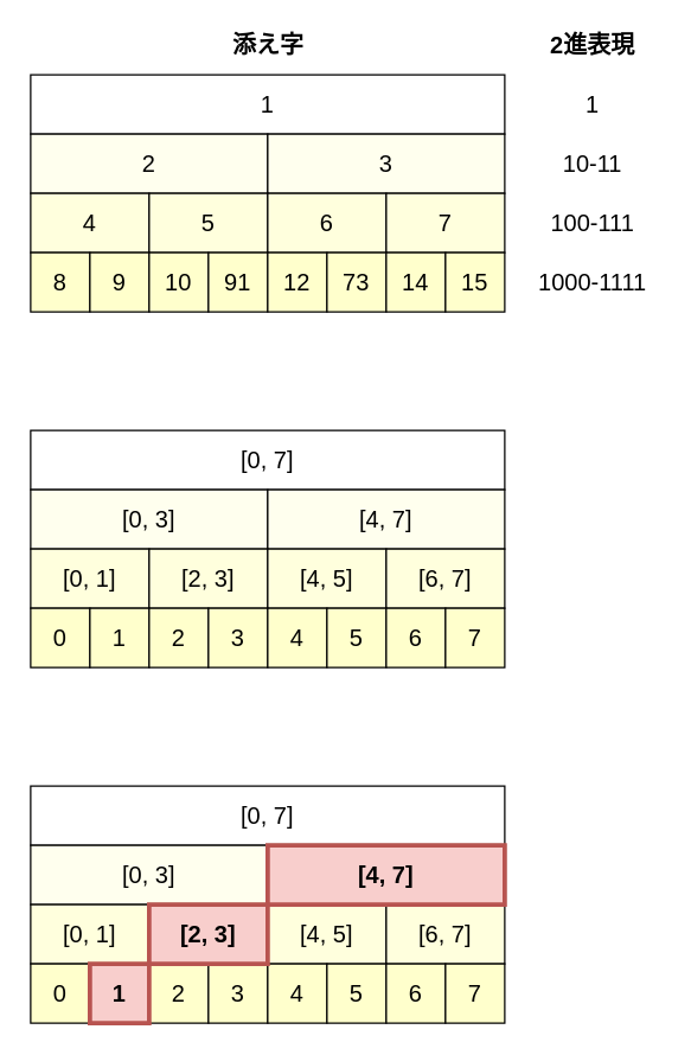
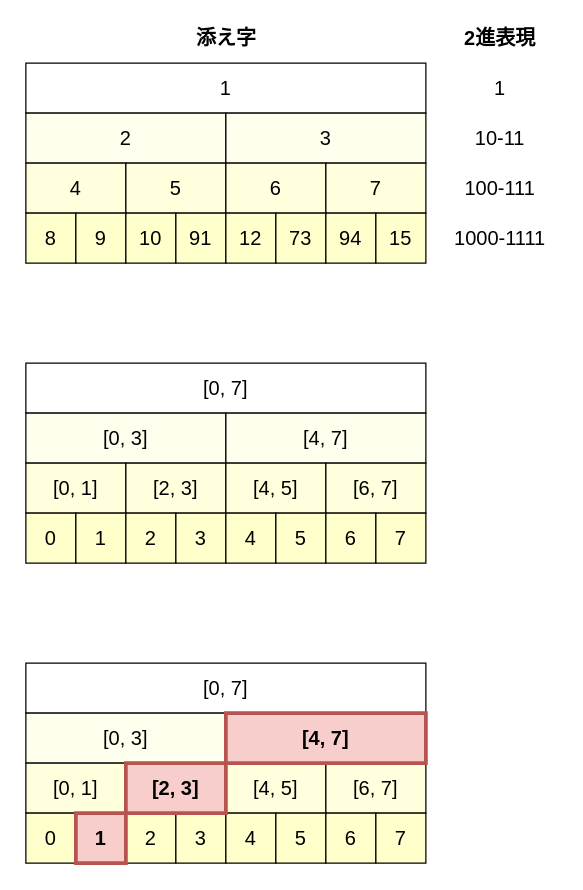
  <mxCell id="0" />
  <mxCell id="1" parent="0" />
  <mxCell id="2" value="" style="group" vertex="1" connectable="0" parent="1"><mxGeometry x="20" y="50" width="320" height="160" as="geometry" /></mxCell>
  <mxCell id="3" value="1" style="rounded=0;whiteSpace=wrap;html=1;fontSize=16;" vertex="1" parent="2"><mxGeometry width="320" height="40" as="geometry" /></mxCell>
  <mxCell id="4" value="2" style="rounded=0;whiteSpace=wrap;html=1;fontSize=16;fillColor=#ffffee;" vertex="1" parent="2"><mxGeometry y="40" width="160" height="40" as="geometry" /></mxCell>
  <mxCell id="5" value="3" style="rounded=0;whiteSpace=wrap;html=1;fontSize=16;fillColor=#ffffee;" vertex="1" parent="2"><mxGeometry x="160" y="40" width="160" height="40" as="geometry" /></mxCell>
  <mxCell id="6" value="4" style="rounded=0;whiteSpace=wrap;html=1;fontSize=16;fillColor=#FFFFdd;" vertex="1" parent="2"><mxGeometry y="80" width="80" height="40" as="geometry" /></mxCell>
  <mxCell id="7" value="5" style="rounded=0;whiteSpace=wrap;html=1;fontSize=16;fillColor=#FFFFdd;" vertex="1" parent="2"><mxGeometry x="80" y="80" width="80" height="40" as="geometry" /></mxCell>
  <mxCell id="8" value="6" style="rounded=0;whiteSpace=wrap;html=1;fontSize=16;fillColor=#FFFFdd;" vertex="1" parent="2"><mxGeometry x="160" y="80" width="80" height="40" as="geometry" /></mxCell>
  <mxCell id="9" value="7" style="rounded=0;whiteSpace=wrap;html=1;fontSize=16;fillColor=#FFFFdd;" vertex="1" parent="2"><mxGeometry x="240" y="80" width="80" height="40" as="geometry" /></mxCell>
  <mxCell id="10" value="8" style="rounded=0;whiteSpace=wrap;html=1;fontSize=16;fillColor=#FFFFcc;" vertex="1" parent="2"><mxGeometry y="120" width="40" height="40" as="geometry" /></mxCell>
  <mxCell id="11" value="9" style="rounded=0;whiteSpace=wrap;html=1;fontSize=16;fillColor=#FFFFcc;" vertex="1" parent="2"><mxGeometry x="40" y="120" width="40" height="40" as="geometry" /></mxCell>
  <mxCell id="12" value="10" style="rounded=0;whiteSpace=wrap;html=1;fontSize=16;fillColor=#FFFFcc;" vertex="1" parent="2"><mxGeometry x="80" y="120" width="40" height="40" as="geometry" /></mxCell>
  <mxCell id="13" value="91" style="rounded=0;whiteSpace=wrap;html=1;fontSize=16;fillColor=#FFFFcc;" vertex="1" parent="2"><mxGeometry x="120" y="120" width="40" height="40" as="geometry" /></mxCell>
  <mxCell id="14" value="12" style="rounded=0;whiteSpace=wrap;html=1;fontSize=16;fillColor=#FFFFcc;" vertex="1" parent="2"><mxGeometry x="160" y="120" width="40" height="40" as="geometry" /></mxCell>
  <mxCell id="15" value="73" style="rounded=0;whiteSpace=wrap;html=1;fontSize=16;fillColor=#FFFFcc;" vertex="1" parent="2"><mxGeometry x="200" y="120" width="40" height="40" as="geometry" /></mxCell>
- <mxCell id="16" value="14" style="rounded=0;whiteSpace=wrap;html=1;fontSize=16;fillColor=#FFFFcc;" vertex="1" parent="2"><mxGeometry x="240" y="120" width="40" height="40" as="geometry" /></mxCell>
+ <mxCell id="16" value="94" style="rounded=0;whiteSpace=wrap;html=1;fontSize=16;fillColor=#FFFFcc;" vertex="1" parent="2"><mxGeometry x="240" y="120" width="40" height="40" as="geometry" /></mxCell>
  <mxCell id="17" value="15" style="rounded=0;whiteSpace=wrap;html=1;fontSize=16;fillColor=#FFFFcc;" vertex="1" parent="2"><mxGeometry x="280" y="120" width="40" height="40" as="geometry" /></mxCell>
  <mxCell id="18" value="" style="group" vertex="1" connectable="0" parent="1"><mxGeometry x="20" y="290" width="320" height="160" as="geometry" /></mxCell>
  <mxCell id="19" value="[0, 7]" style="rounded=0;whiteSpace=wrap;html=1;fontSize=16;" vertex="1" parent="18"><mxGeometry width="320" height="40" as="geometry" /></mxCell>
  <mxCell id="20" value="[0, 3]" style="rounded=0;whiteSpace=wrap;html=1;fontSize=16;fillColor=#ffffee;" vertex="1" parent="18"><mxGeometry y="40" width="160" height="40" as="geometry" /></mxCell>
  <mxCell id="21" value="[4, 7]" style="rounded=0;whiteSpace=wrap;html=1;fontSize=16;fillColor=#ffffee;" vertex="1" parent="18"><mxGeometry x="160" y="40" width="160" height="40" as="geometry" /></mxCell>
  <mxCell id="22" value="[0, 1]" style="rounded=0;whiteSpace=wrap;html=1;fontSize=16;fillColor=#FFFFdd;" vertex="1" parent="18"><mxGeometry y="80" width="80" height="40" as="geometry" /></mxCell>
  <mxCell id="23" value="[2, 3]" style="rounded=0;whiteSpace=wrap;html=1;fontSize=16;fillColor=#FFFFdd;" vertex="1" parent="18"><mxGeometry x="80" y="80" width="80" height="40" as="geometry" /></mxCell>
  <mxCell id="24" value="[4, 5]" style="rounded=0;whiteSpace=wrap;html=1;fontSize=16;fillColor=#FFFFdd;" vertex="1" parent="18"><mxGeometry x="160" y="80" width="80" height="40" as="geometry" /></mxCell>
  <mxCell id="25" value="[6, 7]" style="rounded=0;whiteSpace=wrap;html=1;fontSize=16;fillColor=#FFFFdd;" vertex="1" parent="18"><mxGeometry x="240" y="80" width="80" height="40" as="geometry" /></mxCell>
  <mxCell id="26" value="0" style="rounded=0;whiteSpace=wrap;html=1;fontSize=16;fillColor=#FFFFcc;" vertex="1" parent="18"><mxGeometry y="120" width="40" height="40" as="geometry" /></mxCell>
  <mxCell id="27" value="1" style="rounded=0;whiteSpace=wrap;html=1;fontSize=16;fillColor=#FFFFcc;" vertex="1" parent="18"><mxGeometry x="40" y="120" width="40" height="40" as="geometry" /></mxCell>
  <mxCell id="28" value="2" style="rounded=0;whiteSpace=wrap;html=1;fontSize=16;fillColor=#FFFFcc;" vertex="1" parent="18"><mxGeometry x="80" y="120" width="40" height="40" as="geometry" /></mxCell>
  <mxCell id="29" value="3" style="rounded=0;whiteSpace=wrap;html=1;fontSize=16;fillColor=#FFFFcc;" vertex="1" parent="18"><mxGeometry x="120" y="120" width="40" height="40" as="geometry" /></mxCell>
  <mxCell id="30" value="4" style="rounded=0;whiteSpace=wrap;html=1;fontSize=16;fillColor=#FFFFcc;" vertex="1" parent="18"><mxGeometry x="160" y="120" width="40" height="40" as="geometry" /></mxCell>
  <mxCell id="31" value="5" style="rounded=0;whiteSpace=wrap;html=1;fontSize=16;fillColor=#FFFFcc;" vertex="1" parent="18"><mxGeometry x="200" y="120" width="40" height="40" as="geometry" /></mxCell>
  <mxCell id="32" value="6" style="rounded=0;whiteSpace=wrap;html=1;fontSize=16;fillColor=#FFFFcc;" vertex="1" parent="18"><mxGeometry x="240" y="120" width="40" height="40" as="geometry" /></mxCell>
  <mxCell id="33" value="7" style="rounded=0;whiteSpace=wrap;html=1;fontSize=16;fillColor=#FFFFcc;" vertex="1" parent="18"><mxGeometry x="280" y="120" width="40" height="40" as="geometry" /></mxCell>
  <mxCell id="34" value="1" style="text;html=1;align=center;verticalAlign=middle;resizable=0;points=[];autosize=1;fontSize=16;" vertex="1" parent="1"><mxGeometry x="389" y="60" width="20" height="20" as="geometry" /></mxCell>
  <mxCell id="35" value="10-11" style="text;html=1;align=center;verticalAlign=middle;resizable=0;points=[];autosize=1;fontSize=16;" vertex="1" parent="1"><mxGeometry x="369" y="100" width="60" height="20" as="geometry" /></mxCell>
  <mxCell id="36" value="100-111" style="text;html=1;align=center;verticalAlign=middle;resizable=0;points=[];autosize=1;fontSize=16;" vertex="1" parent="1"><mxGeometry x="364" y="140" width="70" height="20" as="geometry" /></mxCell>
  <mxCell id="37" value="1000-1111" style="text;html=1;align=center;verticalAlign=middle;resizable=0;points=[];autosize=1;fontSize=16;" vertex="1" parent="1"><mxGeometry x="354" y="180" width="90" height="20" as="geometry" /></mxCell>
  <mxCell id="38" value="2進表現" style="text;html=1;align=center;verticalAlign=middle;resizable=0;points=[];autosize=1;fontSize=16;fontStyle=1" vertex="1" parent="1"><mxGeometry x="364" y="20" width="70" height="20" as="geometry" /></mxCell>
  <mxCell id="39" value="添え字" style="text;html=1;align=center;verticalAlign=middle;resizable=0;points=[];autosize=1;fontSize=16;fontStyle=1" vertex="1" parent="1"><mxGeometry x="150" y="20" width="60" height="20" as="geometry" /></mxCell>
  <mxCell id="40" value="" style="group" vertex="1" connectable="0" parent="1"><mxGeometry x="20" y="530" width="320" height="160" as="geometry" /></mxCell>
  <mxCell id="41" value="[0, 7]" style="rounded=0;whiteSpace=wrap;html=1;fontSize=16;" vertex="1" parent="40"><mxGeometry width="320" height="40" as="geometry" /></mxCell>
  <mxCell id="42" value="[0, 3]" style="rounded=0;whiteSpace=wrap;html=1;fontSize=16;fillColor=#ffffee;" vertex="1" parent="40"><mxGeometry y="40" width="160" height="40" as="geometry" /></mxCell>
  <mxCell id="43" value="[4, 7]" style="rounded=0;whiteSpace=wrap;html=1;fontSize=16;fillColor=#d5e8d4;strokeColor=#82b366;fontStyle=1;strokeWidth=2;" vertex="1" parent="40"><mxGeometry x="160" y="40" width="160" height="40" as="geometry" /></mxCell>
  <mxCell id="44" value="[0, 1]" style="rounded=0;whiteSpace=wrap;html=1;fontSize=16;fillColor=#FFFFdd;" vertex="1" parent="40"><mxGeometry y="80" width="80" height="40" as="geometry" /></mxCell>
  <mxCell id="45" value="[2, 3]" style="rounded=0;whiteSpace=wrap;html=1;fontSize=16;fillColor=#d5e8d4;strokeColor=#82b366;fontStyle=1;strokeWidth=2;" vertex="1" parent="40"><mxGeometry x="80" y="80" width="80" height="40" as="geometry" /></mxCell>
  <mxCell id="46" value="[4, 5]" style="rounded=0;whiteSpace=wrap;html=1;fontSize=16;fillColor=#FFFFdd;" vertex="1" parent="40"><mxGeometry x="160" y="80" width="80" height="40" as="geometry" /></mxCell>
  <mxCell id="47" value="[6, 7]" style="rounded=0;whiteSpace=wrap;html=1;fontSize=16;fillColor=#FFFFdd;" vertex="1" parent="40"><mxGeometry x="240" y="80" width="80" height="40" as="geometry" /></mxCell>
  <mxCell id="48" value="0" style="rounded=0;whiteSpace=wrap;html=1;fontSize=16;fillColor=#FFFFcc;" vertex="1" parent="40"><mxGeometry y="120" width="40" height="40" as="geometry" /></mxCell>
  <mxCell id="49" value="2" style="rounded=0;whiteSpace=wrap;html=1;fontSize=16;fillColor=#FFFFcc;" vertex="1" parent="40"><mxGeometry x="80" y="120" width="40" height="40" as="geometry" /></mxCell>
  <mxCell id="50" value="3" style="rounded=0;whiteSpace=wrap;html=1;fontSize=16;fillColor=#FFFFcc;" vertex="1" parent="40"><mxGeometry x="120" y="120" width="40" height="40" as="geometry" /></mxCell>
  <mxCell id="51" value="4" style="rounded=0;whiteSpace=wrap;html=1;fontSize=16;fillColor=#FFFFcc;" vertex="1" parent="40"><mxGeometry x="160" y="120" width="40" height="40" as="geometry" /></mxCell>
  <mxCell id="52" value="5" style="rounded=0;whiteSpace=wrap;html=1;fontSize=16;fillColor=#FFFFcc;" vertex="1" parent="40"><mxGeometry x="200" y="120" width="40" height="40" as="geometry" /></mxCell>
  <mxCell id="53" value="6" style="rounded=0;whiteSpace=wrap;html=1;fontSize=16;fillColor=#FFFFcc;" vertex="1" parent="40"><mxGeometry x="240" y="120" width="40" height="40" as="geometry" /></mxCell>
  <mxCell id="54" value="7" style="rounded=0;whiteSpace=wrap;html=1;fontSize=16;fillColor=#FFFFcc;" vertex="1" parent="40"><mxGeometry x="280" y="120" width="40" height="40" as="geometry" /></mxCell>
  <mxCell id="55" value="1" style="rounded=0;whiteSpace=wrap;html=1;fontSize=16;fillColor=#f8cecc;strokeColor=#b85450;fontStyle=1;strokeWidth=3;" vertex="1" parent="40"><mxGeometry x="40" y="120" width="40" height="40" as="geometry" /></mxCell>
  <mxCell id="56" value="[2, 3]" style="rounded=0;whiteSpace=wrap;html=1;fontSize=16;fillColor=#f8cecc;strokeColor=#b85450;fontStyle=1;strokeWidth=3;" vertex="1" parent="40"><mxGeometry x="80" y="80" width="80" height="40" as="geometry" /></mxCell>
  <mxCell id="57" value="[4, 7]" style="rounded=0;whiteSpace=wrap;html=1;fontSize=16;fillColor=#f8cecc;strokeColor=#b85450;fontStyle=1;strokeWidth=3;" vertex="1" parent="40"><mxGeometry x="160" y="40" width="160" height="40" as="geometry" /></mxCell>
